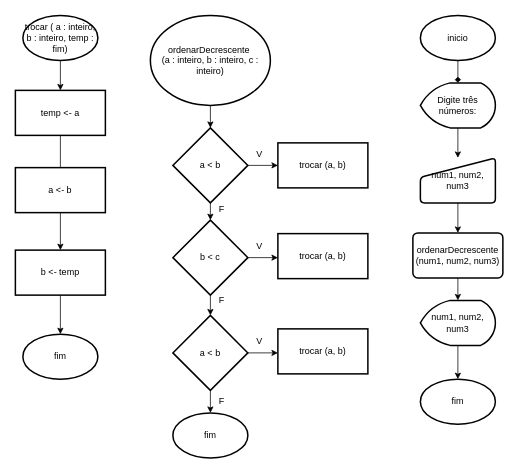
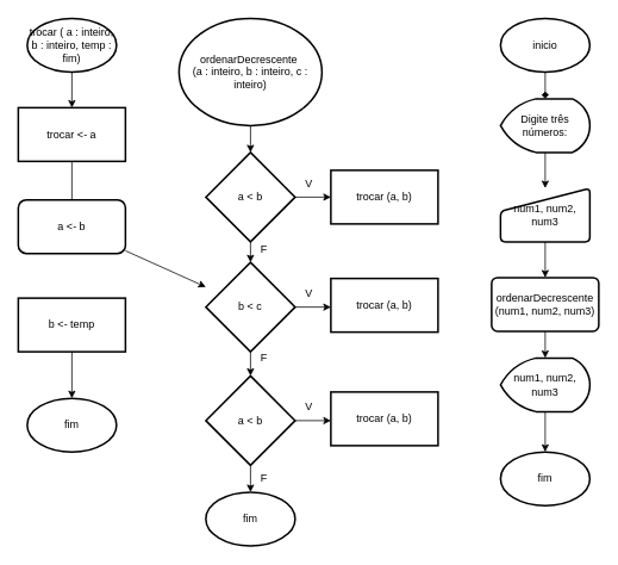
  <mxCell id="0" />
  <mxCell id="1" parent="0" />
  <mxCell id="2" value="" style="edgeStyle=none;html=1;endArrow=diamond;" edge="1" parent="1" source="3" target="14"><mxGeometry relative="1" as="geometry" /></mxCell>
  <mxCell id="3" value="inicio" style="strokeWidth=2;html=1;shape=mxgraph.flowchart.start_1;whiteSpace=wrap;" vertex="1" parent="1"><mxGeometry x="560" y="20" width="100" height="60" as="geometry" /></mxCell>
  <mxCell id="4" value="" style="edgeStyle=none;html=1;" edge="1" parent="1" source="5" target="8"><mxGeometry relative="1" as="geometry" /></mxCell>
  <mxCell id="5" value="ordenarDecrescente&amp;nbsp;&lt;br&gt;(a : inteiro, b : inteiro, c : inteiro)" style="strokeWidth=2;html=1;shape=mxgraph.flowchart.start_1;whiteSpace=wrap;" vertex="1" parent="1"><mxGeometry x="200" y="20" width="160" height="120" as="geometry" /></mxCell>
  <mxCell id="6" value="" style="edgeStyle=none;html=1;" edge="1" parent="1" source="8"><mxGeometry relative="1" as="geometry"><mxPoint x="280" y="293" as="targetPoint" /></mxGeometry></mxCell>
  <mxCell id="7" style="edgeStyle=none;html=1;exitX=1;exitY=0.5;exitDx=0;exitDy=0;exitPerimeter=0;entryX=0;entryY=0.5;entryDx=0;entryDy=0;" edge="1" parent="1" source="8" target="37"><mxGeometry relative="1" as="geometry" /></mxCell>
  <mxCell id="8" value="a &amp;lt; b" style="strokeWidth=2;html=1;shape=mxgraph.flowchart.decision;whiteSpace=wrap;" vertex="1" parent="1"><mxGeometry x="230" y="170" width="100" height="100" as="geometry" /></mxCell>
  <mxCell id="9" value="V" style="text;html=1;align=center;verticalAlign=middle;resizable=0;points=[];autosize=1;strokeColor=none;fillColor=none;" vertex="1" parent="1"><mxGeometry x="330" y="190" width="30" height="30" as="geometry" /></mxCell>
  <mxCell id="10" value="F" style="text;html=1;align=center;verticalAlign=middle;resizable=0;points=[];autosize=1;strokeColor=none;fillColor=none;" vertex="1" parent="1"><mxGeometry x="280" y="263" width="30" height="30" as="geometry" /></mxCell>
  <mxCell id="11" value="" style="edgeStyle=none;html=1;" edge="1" parent="1" source="12" target="16"><mxGeometry relative="1" as="geometry" /></mxCell>
  <mxCell id="12" value="num1, num2, num3" style="html=1;strokeWidth=2;shape=manualInput;whiteSpace=wrap;rounded=1;size=26;arcSize=11;" vertex="1" parent="1"><mxGeometry x="560" y="210" width="100" height="60" as="geometry" /></mxCell>
  <mxCell id="13" value="" style="edgeStyle=none;html=1;" edge="1" parent="1" source="14" target="12"><mxGeometry relative="1" as="geometry" /></mxCell>
  <mxCell id="14" value="Digite três números:" style="strokeWidth=2;html=1;shape=mxgraph.flowchart.display;whiteSpace=wrap;" vertex="1" parent="1"><mxGeometry x="560" y="110" width="100" height="60" as="geometry" /></mxCell>
  <mxCell id="15" value="" style="edgeStyle=none;html=1;" edge="1" parent="1" source="16" target="42"><mxGeometry relative="1" as="geometry" /></mxCell>
  <mxCell id="16" value="ordenarDecrescente (num1, num2, num3)" style="whiteSpace=wrap;html=1;strokeWidth=2;rounded=1;arcSize=11;" vertex="1" parent="1"><mxGeometry x="550" y="310" width="120" height="60" as="geometry" /></mxCell>
  <mxCell id="17" value="fim" style="strokeWidth=2;html=1;shape=mxgraph.flowchart.start_1;whiteSpace=wrap;" vertex="1" parent="1"><mxGeometry x="560" y="505" width="100" height="60" as="geometry" /></mxCell>
  <mxCell id="18" value="" style="edgeStyle=none;html=1;" edge="1" parent="1" source="20" target="23"><mxGeometry relative="1" as="geometry" /></mxCell>
  <mxCell id="19" value="" style="edgeStyle=none;html=1;" edge="1" parent="1" source="20"><mxGeometry relative="1" as="geometry"><mxPoint x="370" y="343" as="targetPoint" /></mxGeometry></mxCell>
  <mxCell id="20" value="b &amp;lt; c" style="strokeWidth=2;html=1;shape=mxgraph.flowchart.decision;whiteSpace=wrap;" vertex="1" parent="1"><mxGeometry x="230" y="293" width="100" height="100" as="geometry" /></mxCell>
  <mxCell id="21" value="" style="edgeStyle=none;html=1;" edge="1" parent="1" source="23"><mxGeometry relative="1" as="geometry"><mxPoint x="280" y="550" as="targetPoint" /></mxGeometry></mxCell>
  <mxCell id="22" value="" style="edgeStyle=none;html=1;" edge="1" parent="1" source="23"><mxGeometry relative="1" as="geometry"><mxPoint x="370" y="470" as="targetPoint" /></mxGeometry></mxCell>
  <mxCell id="23" value="a &amp;lt; b" style="strokeWidth=2;html=1;shape=mxgraph.flowchart.decision;whiteSpace=wrap;" vertex="1" parent="1"><mxGeometry x="230" y="420" width="100" height="100" as="geometry" /></mxCell>
  <mxCell id="24" value="V" style="text;html=1;align=center;verticalAlign=middle;resizable=0;points=[];autosize=1;strokeColor=none;fillColor=none;" vertex="1" parent="1"><mxGeometry x="330" y="313" width="30" height="30" as="geometry" /></mxCell>
  <mxCell id="25" value="V" style="text;html=1;align=center;verticalAlign=middle;resizable=0;points=[];autosize=1;strokeColor=none;fillColor=none;" vertex="1" parent="1"><mxGeometry x="330" y="440" width="30" height="30" as="geometry" /></mxCell>
  <mxCell id="26" value="F" style="text;html=1;align=center;verticalAlign=middle;resizable=0;points=[];autosize=1;strokeColor=none;fillColor=none;" vertex="1" parent="1"><mxGeometry x="280" y="385" width="30" height="30" as="geometry" /></mxCell>
  <mxCell id="27" value="F" style="text;html=1;align=center;verticalAlign=middle;resizable=0;points=[];autosize=1;strokeColor=none;fillColor=none;" vertex="1" parent="1"><mxGeometry x="280" y="520" width="30" height="30" as="geometry" /></mxCell>
  <mxCell id="28" value="" style="edgeStyle=none;html=1;" edge="1" parent="1" source="29" target="31"><mxGeometry relative="1" as="geometry" /></mxCell>
  <mxCell id="29" value="trocar ( a : inteiro, b : inteiro, temp : fim)" style="strokeWidth=2;html=1;shape=mxgraph.flowchart.start_1;whiteSpace=wrap;" vertex="1" parent="1"><mxGeometry x="30" y="20" width="100" height="60" as="geometry" /></mxCell>
  <mxCell id="30" value="" style="edgeStyle=none;html=1;endArrow=none;" edge="1" parent="1" source="31" target="33"><mxGeometry relative="1" as="geometry" /></mxCell>
- <mxCell id="31" value="temp &amp;lt;- a" style="whiteSpace=wrap;html=1;strokeWidth=2;" vertex="1" parent="1"><mxGeometry x="20" y="120" width="120" height="60" as="geometry" /></mxCell>
- <mxCell id="32" value="" style="edgeStyle=none;html=1;" edge="1" parent="1" source="33" target="35"><mxGeometry relative="1" as="geometry" /></mxCell>
- <mxCell id="33" value="a &amp;lt;- b" style="whiteSpace=wrap;html=1;strokeWidth=2;" vertex="1" parent="1"><mxGeometry x="20" y="223" width="120" height="60" as="geometry" /></mxCell>
+ <mxCell id="31" value="trocar &amp;lt;- a" style="whiteSpace=wrap;html=1;strokeWidth=2;" vertex="1" parent="1"><mxGeometry x="20" y="120" width="120" height="60" as="geometry" /></mxCell>
+ <mxCell id="32" value="" style="edgeStyle=none;html=1;" edge="1" parent="1" source="33" target="20"><mxGeometry relative="1" as="geometry" /></mxCell>
+ <mxCell id="33" value="a &amp;lt;- b" style="whiteSpace=wrap;html=1;strokeWidth=2;rounded=1;" vertex="1" parent="1"><mxGeometry x="20" y="223" width="120" height="60" as="geometry" /></mxCell>
  <mxCell id="34" value="" style="edgeStyle=none;html=1;" edge="1" parent="1" source="35" target="36"><mxGeometry relative="1" as="geometry" /></mxCell>
  <mxCell id="35" value="b &amp;lt;- temp" style="whiteSpace=wrap;html=1;strokeWidth=2;" vertex="1" parent="1"><mxGeometry x="20" y="333" width="120" height="60" as="geometry" /></mxCell>
  <mxCell id="36" value="fim" style="strokeWidth=2;html=1;shape=mxgraph.flowchart.start_1;whiteSpace=wrap;" vertex="1" parent="1"><mxGeometry x="30" y="445" width="100" height="60" as="geometry" /></mxCell>
  <mxCell id="37" value="trocar (a, b)" style="whiteSpace=wrap;html=1;strokeWidth=2;" vertex="1" parent="1"><mxGeometry x="370" y="190" width="120" height="60" as="geometry" /></mxCell>
  <mxCell id="38" value="trocar (a, b)" style="whiteSpace=wrap;html=1;strokeWidth=2;" vertex="1" parent="1"><mxGeometry x="370" y="311" width="120" height="60" as="geometry" /></mxCell>
  <mxCell id="39" value="trocar (a, b)" style="whiteSpace=wrap;html=1;strokeWidth=2;" vertex="1" parent="1"><mxGeometry x="370" y="438" width="120" height="60" as="geometry" /></mxCell>
  <mxCell id="40" value="fim" style="strokeWidth=2;html=1;shape=mxgraph.flowchart.start_1;whiteSpace=wrap;" vertex="1" parent="1"><mxGeometry x="230" y="550" width="100" height="60" as="geometry" /></mxCell>
  <mxCell id="41" value="" style="edgeStyle=none;html=1;" edge="1" parent="1" source="42" target="17"><mxGeometry relative="1" as="geometry" /></mxCell>
  <mxCell id="42" value="num1, num2, num3" style="strokeWidth=2;html=1;shape=mxgraph.flowchart.display;whiteSpace=wrap;" vertex="1" parent="1"><mxGeometry x="560" y="400" width="100" height="60" as="geometry" /></mxCell>
